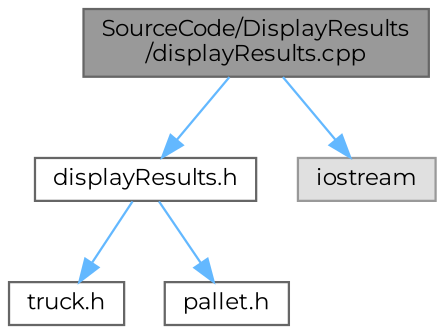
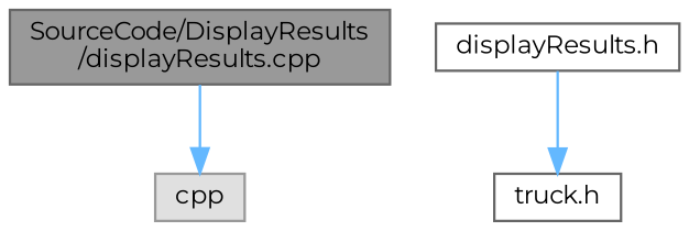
  digraph {
    fontname=Montserrat
    node [color=grey40 fillcolor=white fontname=Montserrat fontsize=10 shape=box style=filled]
    edge [color=steelblue1 fontname=Montserrat fontsize=10 labelfontname=Helvetica labelfontsize=10 style=solid]
    n1 [color=gray40 fillcolor=grey60 fontcolor=black height=0.2 label="SourceCode/DisplayResults\l/displayResults.cpp" width=0.4]
    n2 [height=0.2 label="displayResults.h" width=0.4]
-   n3 [color=grey60 fillcolor="#E0E0E0" height=0.2 label=iostream width=0.4]
+   n3 [color=grey60 fillcolor="#E0E0E0" height=0.2 label=cpp width=0.4]
    n4 [height=0.2 label="truck.h" width=0.4]
-   n5 [height=0.2 label="pallet.h" width=0.4]
-   n1 -> n2
    n1 -> n3
    n2 -> n4
-   n2 -> n5
  }
